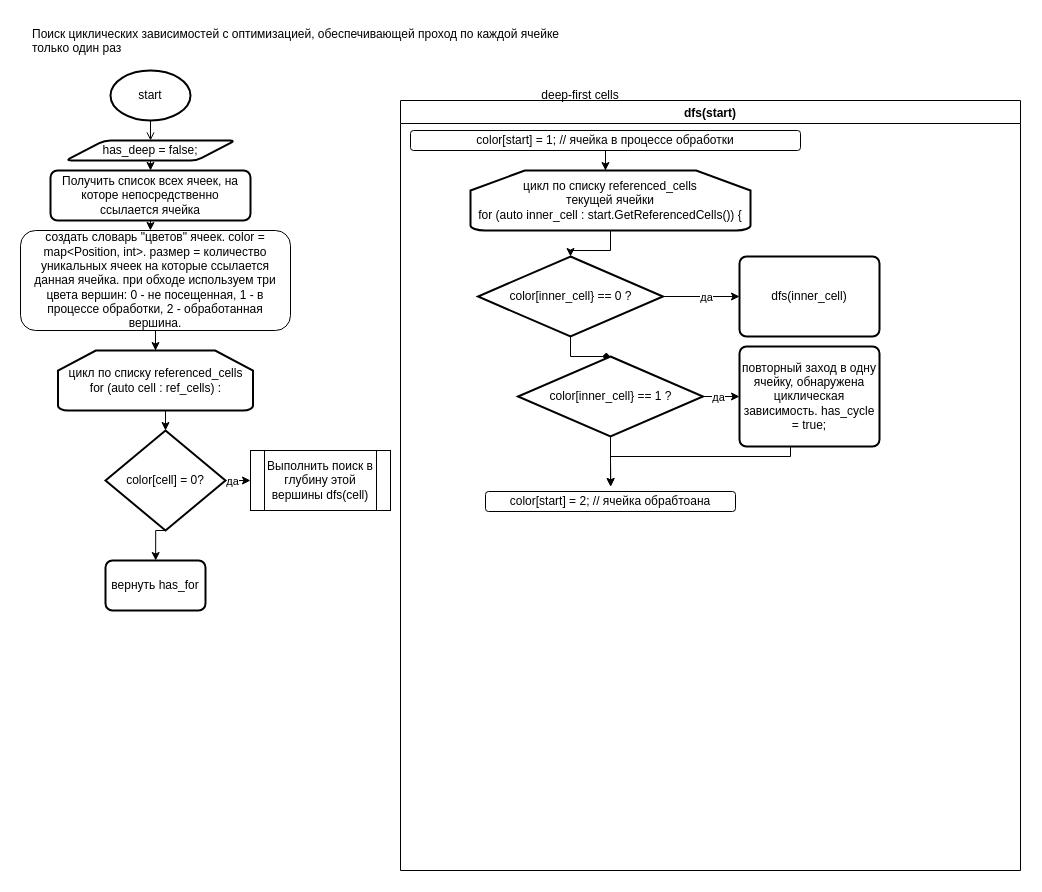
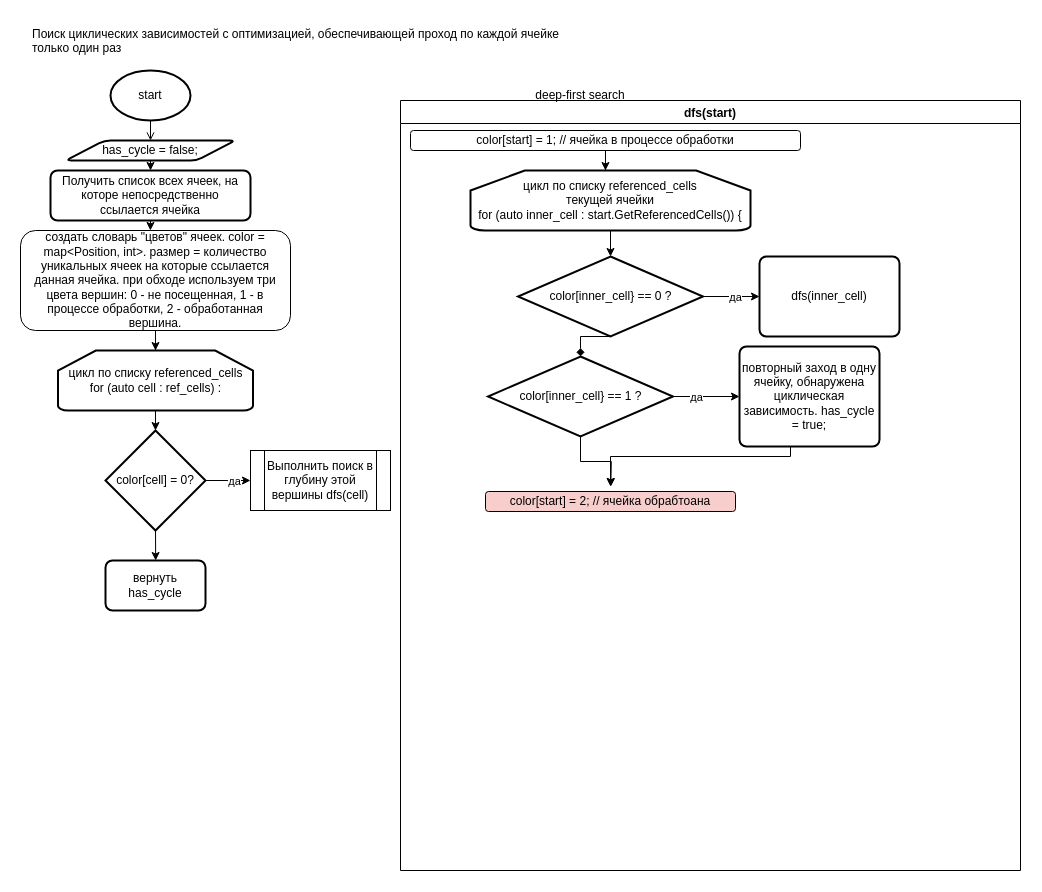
  <mxCell id="0" />
  <mxCell id="1" parent="0" />
  <mxCell id="2" value="Поиск циклических зависимостей с оптимизацией, обеспечивающей проход по каждой ячейке только один раз" style="text;whiteSpace=wrap;html=1;" parent="1" vertex="1"><mxGeometry x="30" y="20" width="560" height="50" as="geometry" /></mxCell>
  <mxCell id="3" style="edgeStyle=orthogonalEdgeStyle;rounded=0;orthogonalLoop=1;jettySize=auto;html=1;exitX=0.5;exitY=1;exitDx=0;exitDy=0;exitPerimeter=0;entryX=0.5;entryY=0;entryDx=0;entryDy=0;endArrow=open;" parent="1" source="4" target="6" edge="1"><mxGeometry relative="1" as="geometry" /></mxCell>
  <mxCell id="4" value="start" style="strokeWidth=2;html=1;shape=mxgraph.flowchart.start_1;whiteSpace=wrap;" parent="1" vertex="1"><mxGeometry x="110" y="70" width="80" height="50" as="geometry" /></mxCell>
  <mxCell id="5" style="edgeStyle=orthogonalEdgeStyle;rounded=0;orthogonalLoop=1;jettySize=auto;html=1;exitX=0.5;exitY=1;exitDx=0;exitDy=0;entryX=0.5;entryY=0;entryDx=0;entryDy=0;" parent="1" source="6" target="10" edge="1"><mxGeometry relative="1" as="geometry" /></mxCell>
- <mxCell id="6" value="has_deep = false;" style="shape=parallelogram;html=1;strokeWidth=2;perimeter=parallelogramPerimeter;whiteSpace=wrap;rounded=1;arcSize=12;size=0.23;" parent="1" vertex="1"><mxGeometry x="65" y="140" width="170" height="20" as="geometry" /></mxCell>
+ <mxCell id="6" value="has_cycle = false;" style="shape=parallelogram;html=1;strokeWidth=2;perimeter=parallelogramPerimeter;whiteSpace=wrap;rounded=1;arcSize=12;size=0.23;" parent="1" vertex="1"><mxGeometry x="65" y="140" width="170" height="20" as="geometry" /></mxCell>
  <mxCell id="7" style="edgeStyle=orthogonalEdgeStyle;rounded=0;orthogonalLoop=1;jettySize=auto;html=1;exitX=0.5;exitY=1;exitDx=0;exitDy=0;exitPerimeter=0;entryX=0.5;entryY=0;entryDx=0;entryDy=0;entryPerimeter=0;" parent="1" source="8" target="14" edge="1"><mxGeometry relative="1" as="geometry" /></mxCell>
  <mxCell id="8" value="цикл по списку referenced_cells&lt;br&gt;for (auto cell : ref_cells) :" style="strokeWidth=2;html=1;shape=mxgraph.flowchart.loop_limit;whiteSpace=wrap;" parent="1" vertex="1"><mxGeometry x="57.5" y="350" width="195" height="60" as="geometry" /></mxCell>
  <mxCell id="9" style="edgeStyle=orthogonalEdgeStyle;rounded=0;orthogonalLoop=1;jettySize=auto;html=1;exitX=0.5;exitY=1;exitDx=0;exitDy=0;entryX=0.481;entryY=0;entryDx=0;entryDy=0;entryPerimeter=0;" parent="1" source="10" target="16" edge="1"><mxGeometry relative="1" as="geometry" /></mxCell>
  <mxCell id="10" value="Получить список всех ячеек, на которе непосредственно ссылается ячейка" style="rounded=1;whiteSpace=wrap;html=1;absoluteArcSize=1;arcSize=14;strokeWidth=2;" parent="1" vertex="1"><mxGeometry x="50" y="170" width="200" height="50" as="geometry" /></mxCell>
  <mxCell id="11" style="edgeStyle=orthogonalEdgeStyle;rounded=0;orthogonalLoop=1;jettySize=auto;html=1;entryX=0;entryY=0.5;entryDx=0;entryDy=0;" parent="1" source="14" target="17" edge="1"><mxGeometry relative="1" as="geometry" /></mxCell>
  <mxCell id="12" value="да" style="edgeLabel;html=1;align=center;verticalAlign=middle;resizable=0;points=[];" parent="11" vertex="1" connectable="0"><mxGeometry x="0.227" relative="1" as="geometry"><mxPoint as="offset" /></mxGeometry></mxCell>
  <mxCell id="13" style="edgeStyle=orthogonalEdgeStyle;rounded=0;orthogonalLoop=1;jettySize=auto;html=1;exitX=0.5;exitY=1;exitDx=0;exitDy=0;exitPerimeter=0;" parent="1" source="14" edge="1"><mxGeometry relative="1" as="geometry"><mxPoint x="155.167" y="560" as="targetPoint" /></mxGeometry></mxCell>
- <mxCell id="14" value="color[cell] = 0?" style="strokeWidth=2;html=1;shape=mxgraph.flowchart.decision;whiteSpace=wrap;" parent="1" vertex="1"><mxGeometry x="105" y="430" width="120" height="100" as="geometry" /></mxCell>
+ <mxCell id="14" value="color[cell] = 0?" style="strokeWidth=2;html=1;shape=mxgraph.flowchart.decision;whiteSpace=wrap;" parent="1" vertex="1"><mxGeometry x="105" y="430" width="100" height="100" as="geometry" /></mxCell>
  <mxCell id="15" style="edgeStyle=orthogonalEdgeStyle;rounded=0;orthogonalLoop=1;jettySize=auto;html=1;entryX=0.5;entryY=0;entryDx=0;entryDy=0;entryPerimeter=0;" parent="1" source="16" target="8" edge="1"><mxGeometry relative="1" as="geometry" /></mxCell>
  <mxCell id="16" value="создать словарь &quot;цветов&quot; ячеек. color = map&amp;lt;Position, int&amp;gt;. размер = количество уникальных ячеек на которые ссылается данная ячейка. при обходе используем три цвета вершин: 0 - не посещенная, 1 - в процессе обработки, 2 - обработанная вершина." style="rounded=1;whiteSpace=wrap;html=1;" parent="1" vertex="1"><mxGeometry y="230" width="270" height="100" as="geometry" x="20" /></mxCell>
  <mxCell id="17" value="Выполнить поиск в глубину этой вершины dfs(cell)" style="shape=process;whiteSpace=wrap;html=1;backgroundOutline=1;" parent="1" vertex="1"><mxGeometry x="250" y="450" width="140" height="60" as="geometry" /></mxCell>
  <mxCell id="18" value="dfs(start)" style="swimlane;" parent="1" vertex="1"><mxGeometry x="400" y="100" width="620" height="770" as="geometry" /></mxCell>
  <mxCell id="19" style="edgeStyle=orthogonalEdgeStyle;rounded=0;orthogonalLoop=1;jettySize=auto;html=1;entryX=0.482;entryY=0;entryDx=0;entryDy=0;entryPerimeter=0;" parent="18" source="20" target="22" edge="1"><mxGeometry relative="1" as="geometry" /></mxCell>
  <mxCell id="20" value="color[start] = 1; // ячейка в процессе обработки" style="rounded=1;whiteSpace=wrap;html=1;" parent="18" vertex="1"><mxGeometry x="10" y="30" width="390" height="20" as="geometry" /></mxCell>
  <mxCell id="21" style="edgeStyle=orthogonalEdgeStyle;rounded=0;orthogonalLoop=1;jettySize=auto;html=1;exitX=0.5;exitY=1;exitDx=0;exitDy=0;exitPerimeter=0;entryX=0.5;entryY=0;entryDx=0;entryDy=0;entryPerimeter=0;" parent="18" source="22" target="27" edge="1"><mxGeometry relative="1" as="geometry"><mxPoint x="210" y="146" as="sourcePoint" /></mxGeometry></mxCell>
  <mxCell id="22" value="цикл по списку referenced_cells&lt;br&gt;&lt;div&gt;текущей ячейки &lt;br&gt;&lt;/div&gt;&lt;div&gt;for (auto inner_cell : start.GetReferencedCells()) {&lt;br&gt;&lt;/div&gt;" style="strokeWidth=2;html=1;shape=mxgraph.flowchart.loop_limit;whiteSpace=wrap;" parent="18" vertex="1"><mxGeometry x="70" y="70" width="280" height="60" as="geometry" /></mxCell>
- <mxCell id="23" value="color[start] = 2; // ячейка обрабтоана" style="rounded=1;whiteSpace=wrap;html=1;" parent="18" vertex="1"><mxGeometry x="85" y="391" width="250" height="20" as="geometry" /></mxCell>
+ <mxCell id="23" value="color[start] = 2; // ячейка обрабтоана" style="rounded=1;whiteSpace=wrap;html=1;fillColor=#f8cecc;" parent="18" vertex="1"><mxGeometry x="85" y="391" width="250" height="20" as="geometry" /></mxCell>
  <mxCell id="24" style="edgeStyle=orthogonalEdgeStyle;rounded=0;orthogonalLoop=1;jettySize=auto;html=1;exitX=1;exitY=0.5;exitDx=0;exitDy=0;exitPerimeter=0;entryX=0;entryY=0.5;entryDx=0;entryDy=0;" parent="18" source="27" target="32" edge="1"><mxGeometry relative="1" as="geometry" /></mxCell>
  <mxCell id="25" value="да" style="edgeLabel;html=1;align=center;verticalAlign=middle;resizable=0;points=[];" parent="24" vertex="1" connectable="0"><mxGeometry x="0.137" relative="1" as="geometry"><mxPoint as="offset" /></mxGeometry></mxCell>
  <mxCell id="26" style="edgeStyle=orthogonalEdgeStyle;rounded=0;orthogonalLoop=1;jettySize=auto;html=1;exitX=0.5;exitY=1;exitDx=0;exitDy=0;exitPerimeter=0;entryX=0.5;entryY=0;entryDx=0;entryDy=0;entryPerimeter=0;endArrow=diamond;" parent="18" source="27" target="30" edge="1"><mxGeometry relative="1" as="geometry" /></mxCell>
- <mxCell id="27" value="color[inner_cell} == 0 ?" style="strokeWidth=2;html=1;shape=mxgraph.flowchart.decision;whiteSpace=wrap;" parent="18" vertex="1"><mxGeometry x="77.5" y="156" width="185" height="80" as="geometry" /></mxCell>
+ <mxCell id="27" value="color[inner_cell} == 0 ?" style="strokeWidth=2;html=1;shape=mxgraph.flowchart.decision;whiteSpace=wrap;" parent="18" vertex="1"><mxGeometry x="117.5" y="156" width="185" height="80" as="geometry" /></mxCell>
  <mxCell id="28" style="edgeStyle=orthogonalEdgeStyle;rounded=0;orthogonalLoop=1;jettySize=auto;html=1;entryX=0;entryY=0.5;entryDx=0;entryDy=0;" parent="18" source="30" target="31" edge="1"><mxGeometry relative="1" as="geometry" /></mxCell>
  <mxCell id="29" value="да" style="edgeLabel;html=1;align=center;verticalAlign=middle;resizable=0;points=[];" parent="28" vertex="1" connectable="0"><mxGeometry x="-0.295" relative="1" as="geometry"><mxPoint as="offset" /></mxGeometry></mxCell>
- <mxCell id="30" value="color[inner_cell} == 1 ?" style="strokeWidth=2;html=1;shape=mxgraph.flowchart.decision;whiteSpace=wrap;" parent="18" vertex="1"><mxGeometry x="117.5" y="256" width="185" height="80" as="geometry" /></mxCell>
+ <mxCell id="30" value="color[inner_cell} == 1 ?" style="strokeWidth=2;html=1;shape=mxgraph.flowchart.decision;whiteSpace=wrap;" parent="18" vertex="1"><mxGeometry x="87.5" y="256" width="185" height="80" as="geometry" /></mxCell>
  <mxCell id="31" value="повторный заход в одну ячейку, обнаружена циклическая зависимость. has_cycle = true;" style="rounded=1;whiteSpace=wrap;html=1;absoluteArcSize=1;arcSize=14;strokeWidth=2;" parent="18" vertex="1"><mxGeometry x="339" y="246" width="140" height="100" as="geometry" /></mxCell>
- <mxCell id="32" value="dfs(inner_cell)" style="rounded=1;whiteSpace=wrap;html=1;absoluteArcSize=1;arcSize=14;strokeWidth=2;" parent="18" vertex="1"><mxGeometry x="339" y="156" width="140" height="80" as="geometry" /></mxCell>
- <mxCell id="33" value="deep-first cells" style="text;html=1;strokeColor=none;fillColor=none;align=center;verticalAlign=middle;whiteSpace=wrap;rounded=0;" parent="1" vertex="1"><mxGeometry x="520" y="80" width="120" height="30" as="geometry" /></mxCell>
+ <mxCell id="32" value="dfs(inner_cell)" style="rounded=1;whiteSpace=wrap;html=1;absoluteArcSize=1;arcSize=14;strokeWidth=2;" parent="18" vertex="1"><mxGeometry x="359" y="156" width="140" height="80" as="geometry" /></mxCell>
+ <mxCell id="33" value="deep-first search" style="text;html=1;strokeColor=none;fillColor=none;align=center;verticalAlign=middle;whiteSpace=wrap;rounded=0;" parent="1" vertex="1"><mxGeometry x="520" y="80" width="120" height="30" as="geometry" /></mxCell>
  <mxCell id="34" style="edgeStyle=orthogonalEdgeStyle;rounded=0;orthogonalLoop=1;jettySize=auto;html=1;" parent="1" source="31" edge="1"><mxGeometry relative="1" as="geometry"><mxPoint x="610" y="486" as="targetPoint" /><Array as="points"><mxPoint x="790" y="456" /><mxPoint x="610" y="456" /></Array></mxGeometry></mxCell>
  <mxCell id="35" style="edgeStyle=orthogonalEdgeStyle;rounded=0;orthogonalLoop=1;jettySize=auto;html=1;exitX=0.5;exitY=1;exitDx=0;exitDy=0;exitPerimeter=0;" parent="1" source="30" edge="1"><mxGeometry relative="1" as="geometry"><mxPoint x="610.333" y="486" as="targetPoint" /></mxGeometry></mxCell>
- <mxCell id="36" value="вернуть has_for" style="rounded=1;whiteSpace=wrap;html=1;absoluteArcSize=1;arcSize=14;strokeWidth=2;" parent="1" vertex="1"><mxGeometry x="105" y="560" width="100" height="50" as="geometry" /></mxCell>
+ <mxCell id="36" value="вернуть has_cycle" style="rounded=1;whiteSpace=wrap;html=1;absoluteArcSize=1;arcSize=14;strokeWidth=2;" parent="1" vertex="1"><mxGeometry x="105" y="560" width="100" height="50" as="geometry" /></mxCell>
